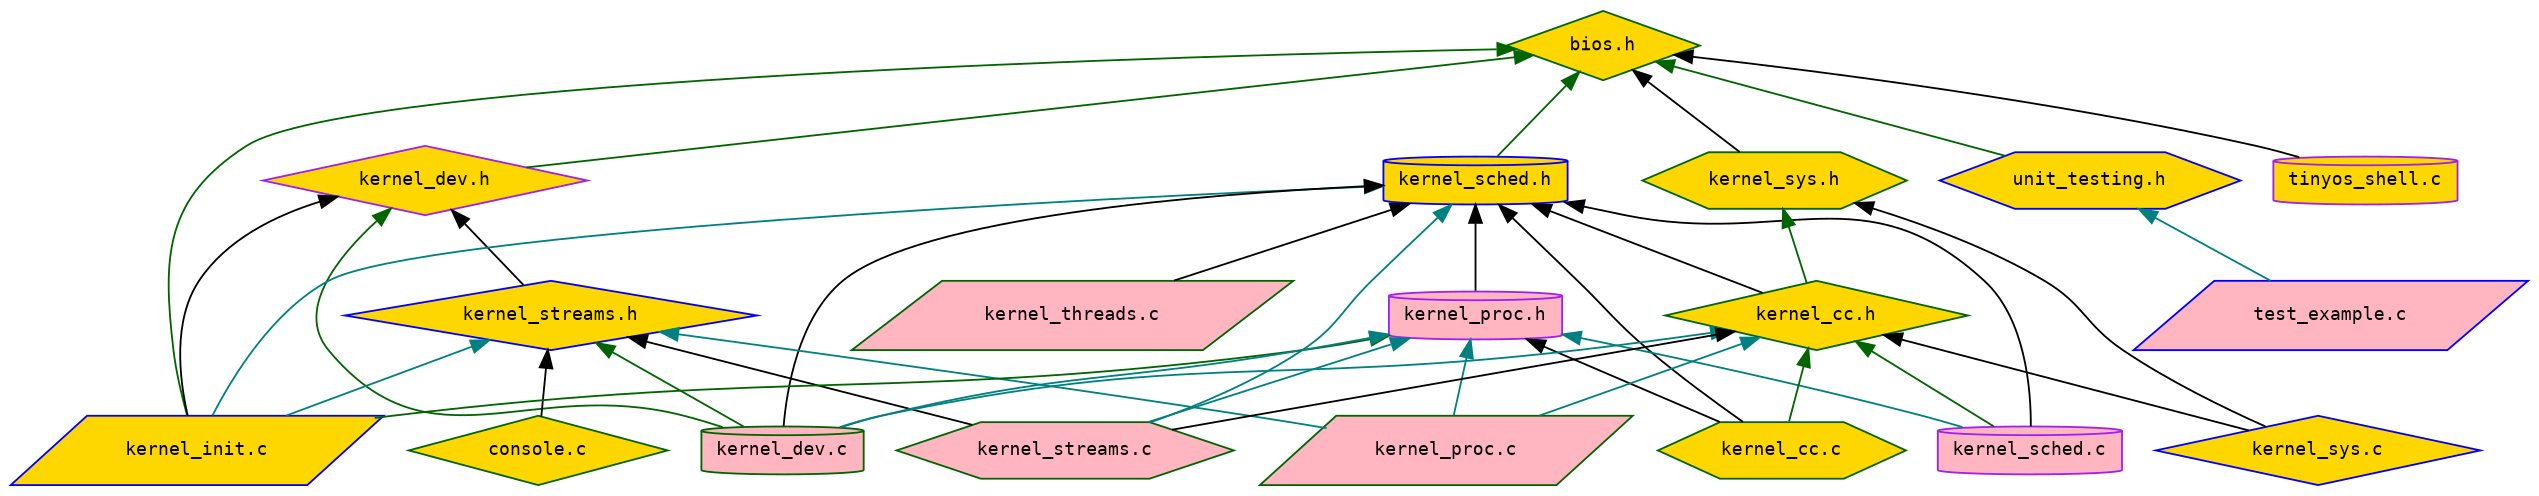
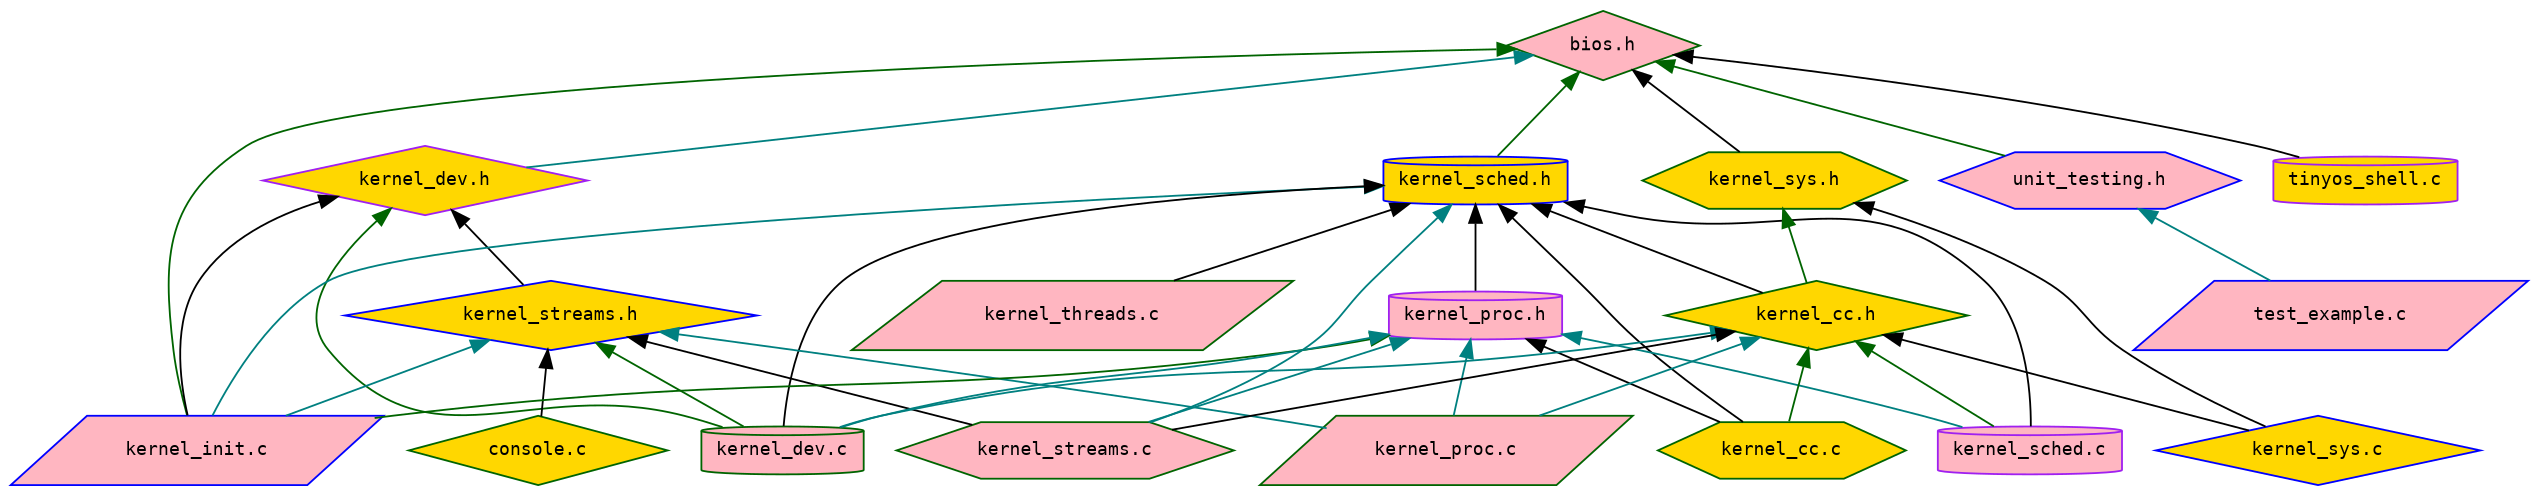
  digraph {
    fontname="DejaVu Sans Mono"
    node [color=darkgreen fillcolor=gold fontname="DejaVu Sans Mono" fontsize=10 shape=diamond style=filled]
    edge [color=black dir=back fontname="DejaVu Sans Mono" fontsize=10 labelfontname=Helvetica labelfontsize=10 style=solid]
-   n1 [fontcolor=black height=0.2 label="bios.h" width=0.4]
+   n1 [fillcolor=lightpink fontcolor=black height=0.2 label="bios.h" width=0.4]
    n2 [color=purple height=0.2 label="kernel_dev.h" width=0.4]
-   n3 [color=blue height=0.2 label="kernel_init.c" shape=parallelogram width=0.4]
+   n3 [color=blue fillcolor=lightpink height=0.2 label="kernel_init.c" shape=parallelogram width=0.4]
    n4 [color=blue height=0.2 label="kernel_sched.h" shape=cylinder width=0.4]
    n5 [height=0.2 label="kernel_sys.h" shape=hexagon width=0.4]
-   n6 [color=blue height=0.2 label="unit_testing.h" shape=hexagon width=0.4]
+   n6 [color=blue fillcolor=lightpink height=0.2 label="unit_testing.h" shape=hexagon width=0.4]
    n7 [color=purple height=0.2 label="tinyos_shell.c" shape=cylinder width=0.4]
    n8 [color=blue height=0.2 label="kernel_streams.h" width=0.4]
    n9 [fillcolor=lightpink height=0.2 label="kernel_dev.c" shape=cylinder width=0.4]
    n10 [fillcolor=lightpink height=0.2 label="kernel_streams.c" shape=hexagon width=0.4]
    n11 [height=0.2 label="kernel_cc.c" shape=hexagon width=0.4]
    n12 [color=purple fillcolor=lightpink height=0.2 label="kernel_proc.h" shape=cylinder width=0.4]
    n13 [color=purple fillcolor=lightpink height=0.2 label="kernel_sched.c" shape=cylinder width=0.4]
    n14 [fillcolor=lightpink height=0.2 label="kernel_threads.c" shape=parallelogram width=0.4]
    n15 [height=0.2 label="kernel_cc.h" width=0.4]
    n16 [color=blue height=0.2 label="kernel_sys.c" width=0.4]
    n17 [color=blue fillcolor=lightpink height=0.2 label="test_example.c" shape=parallelogram width=0.4]
    n18 [height=0.2 label="console.c" width=0.4]
    n19 [fillcolor=lightpink height=0.2 label="kernel_proc.c" shape=parallelogram width=0.4]
-   n1 -> n2 [color=darkgreen]
+   n1 -> n2 [color=teal]
    n1 -> n3 [color=darkgreen]
    n1 -> n4 [color=darkgreen]
    n1 -> n5
    n1 -> n6 [color=darkgreen]
    n1 -> n7
    n2 -> n3
    n2 -> n8
    n2 -> n9 [color=darkgreen]
    n4 -> n3 [color=teal]
    n4 -> n9
    n4 -> n10 [color=teal]
    n4 -> n11
    n4 -> n12
    n4 -> n13
    n4 -> n14
    n4 -> n15
    n5 -> n15 [color=darkgreen]
    n5 -> n16
    n6 -> n17 [color=teal]
    n8 -> n3 [color=teal]
    n8 -> n9 [color=darkgreen]
    n8 -> n10
    n8 -> n18
    n8 -> n19 [color=teal]
    n12 -> n3 [color=darkgreen]
    n12 -> n9 [color=teal]
    n12 -> n10 [color=teal]
    n12 -> n11
    n12 -> n13 [color=teal]
    n12 -> n19 [color=teal]
    n15 -> n9 [color=teal]
    n15 -> n10
    n15 -> n11 [color=darkgreen]
    n15 -> n13 [color=darkgreen]
    n15 -> n16
    n15 -> n19 [color=teal]
  }
